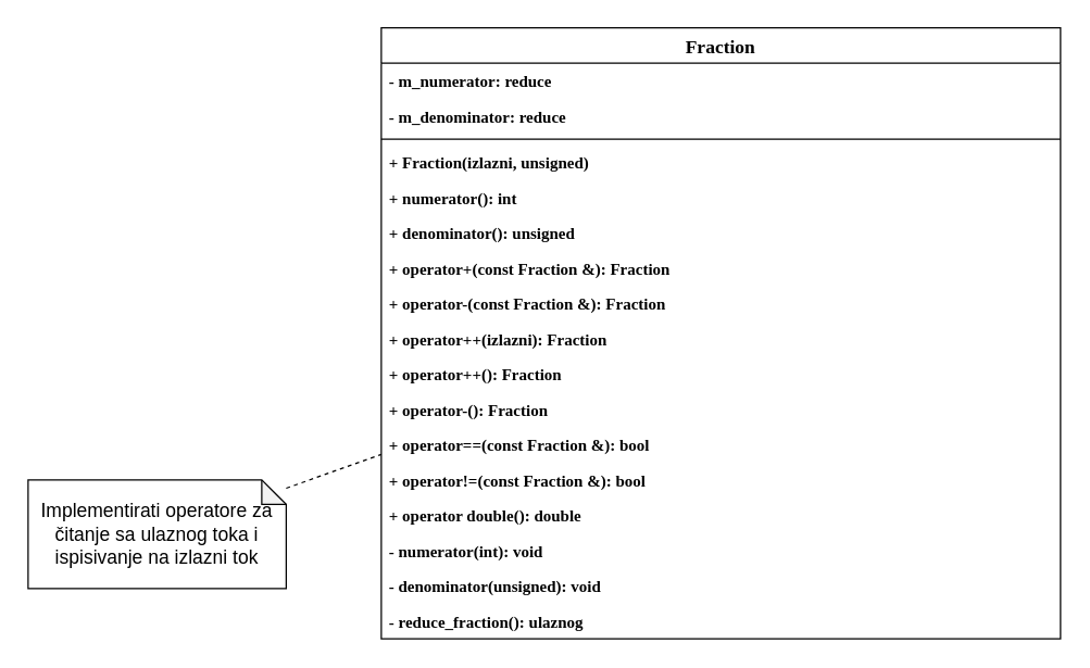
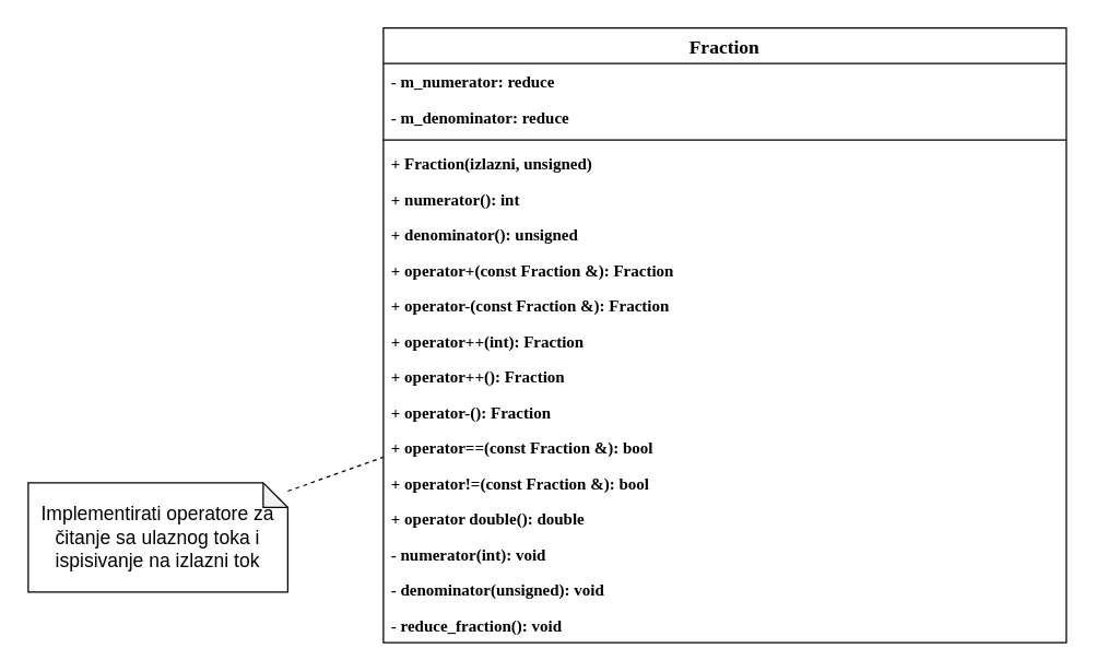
  <mxCell id="0" />
  <mxCell id="1" parent="0" />
  <mxCell id="2" value="Fraction" style="swimlane;fontStyle=1;align=center;verticalAlign=middle;childLayout=stackLayout;horizontal=1;startSize=26;horizontalStack=0;resizeParent=1;resizeParentMax=0;resizeLast=0;collapsible=1;marginBottom=0;fontFamily=Consolas;fontSize=14;" parent="1" vertex="1"><mxGeometry x="280" y="20" width="500" height="450" as="geometry" /></mxCell>
  <mxCell id="3" value="- m_numerator: reduce" style="text;strokeColor=none;fillColor=none;align=left;verticalAlign=top;spacingLeft=4;spacingRight=4;overflow=hidden;rotatable=0;points=[[0,0.5],[1,0.5]];portConstraint=eastwest;fontFamily=Consolas;fontStyle=1" parent="2" vertex="1"><mxGeometry y="26" width="500" height="26" as="geometry" /></mxCell>
  <mxCell id="4" value="- m_denominator: reduce" style="text;strokeColor=none;fillColor=none;align=left;verticalAlign=top;spacingLeft=4;spacingRight=4;overflow=hidden;rotatable=0;points=[[0,0.5],[1,0.5]];portConstraint=eastwest;fontFamily=Consolas;fontStyle=1" parent="2" vertex="1"><mxGeometry y="52" width="500" height="26" as="geometry" /></mxCell>
  <mxCell id="5" value="" style="line;strokeWidth=1;fillColor=none;align=left;verticalAlign=middle;spacingTop=-1;spacingLeft=3;spacingRight=3;rotatable=0;labelPosition=right;points=[];portConstraint=eastwest;fontFamily=Consolas;fontStyle=1" parent="2" vertex="1"><mxGeometry y="78" width="500" height="8" as="geometry" /></mxCell>
  <mxCell id="6" value="+ Fraction(izlazni, unsigned)" style="text;strokeColor=none;fillColor=none;align=left;verticalAlign=top;spacingLeft=4;spacingRight=4;overflow=hidden;rotatable=0;points=[[0,0.5],[1,0.5]];portConstraint=eastwest;fontFamily=Consolas;fontStyle=1" parent="2" vertex="1"><mxGeometry y="86" width="500" height="26" as="geometry" /></mxCell>
  <mxCell id="7" value="+ numerator(): int" style="text;strokeColor=none;fillColor=none;align=left;verticalAlign=top;spacingLeft=4;spacingRight=4;overflow=hidden;rotatable=0;points=[[0,0.5],[1,0.5]];portConstraint=eastwest;fontFamily=Consolas;fontStyle=1" parent="2" vertex="1"><mxGeometry y="112" width="500" height="26" as="geometry" /></mxCell>
  <mxCell id="8" value="+ denominator(): unsigned" style="text;strokeColor=none;fillColor=none;align=left;verticalAlign=top;spacingLeft=4;spacingRight=4;overflow=hidden;rotatable=0;points=[[0,0.5],[1,0.5]];portConstraint=eastwest;fontFamily=Consolas;fontStyle=1" parent="2" vertex="1"><mxGeometry y="138" width="500" height="26" as="geometry" /></mxCell>
  <mxCell id="9" value="+ operator+(const Fraction &amp;): Fraction" style="text;strokeColor=none;fillColor=none;align=left;verticalAlign=top;spacingLeft=4;spacingRight=4;overflow=hidden;rotatable=0;points=[[0,0.5],[1,0.5]];portConstraint=eastwest;fontFamily=Consolas;fontStyle=1" parent="2" vertex="1"><mxGeometry y="164" width="500" height="26" as="geometry" /></mxCell>
  <mxCell id="10" value="+ operator-(const Fraction &amp;): Fraction" style="text;strokeColor=none;fillColor=none;align=left;verticalAlign=top;spacingLeft=4;spacingRight=4;overflow=hidden;rotatable=0;points=[[0,0.5],[1,0.5]];portConstraint=eastwest;fontFamily=Consolas;fontStyle=1" parent="2" vertex="1"><mxGeometry y="190" width="500" height="26" as="geometry" /></mxCell>
- <mxCell id="11" value="+ operator++(izlazni): Fraction" style="text;strokeColor=none;fillColor=none;align=left;verticalAlign=top;spacingLeft=4;spacingRight=4;overflow=hidden;rotatable=0;points=[[0,0.5],[1,0.5]];portConstraint=eastwest;fontFamily=Consolas;fontStyle=1" parent="2" vertex="1"><mxGeometry y="216" width="500" height="26" as="geometry" /></mxCell>
+ <mxCell id="11" value="+ operator++(int): Fraction" style="text;strokeColor=none;fillColor=none;align=left;verticalAlign=top;spacingLeft=4;spacingRight=4;overflow=hidden;rotatable=0;points=[[0,0.5],[1,0.5]];portConstraint=eastwest;fontFamily=Consolas;fontStyle=1" parent="2" vertex="1"><mxGeometry y="216" width="500" height="26" as="geometry" /></mxCell>
  <mxCell id="12" value="+ operator++(): Fraction" style="text;strokeColor=none;fillColor=none;align=left;verticalAlign=top;spacingLeft=4;spacingRight=4;overflow=hidden;rotatable=0;points=[[0,0.5],[1,0.5]];portConstraint=eastwest;fontFamily=Consolas;fontStyle=1" parent="2" vertex="1"><mxGeometry y="242" width="500" height="26" as="geometry" /></mxCell>
  <mxCell id="13" value="+ operator-(): Fraction" style="text;strokeColor=none;fillColor=none;align=left;verticalAlign=top;spacingLeft=4;spacingRight=4;overflow=hidden;rotatable=0;points=[[0,0.5],[1,0.5]];portConstraint=eastwest;fontFamily=Consolas;fontStyle=1" parent="2" vertex="1"><mxGeometry y="268" width="500" height="26" as="geometry" /></mxCell>
  <mxCell id="14" value="+ operator==(const Fraction &amp;): bool" style="text;strokeColor=none;fillColor=none;align=left;verticalAlign=top;spacingLeft=4;spacingRight=4;overflow=hidden;rotatable=0;points=[[0,0.5],[1,0.5]];portConstraint=eastwest;fontFamily=Consolas;fontStyle=1" parent="2" vertex="1"><mxGeometry y="294" width="500" height="26" as="geometry" /></mxCell>
  <mxCell id="15" value="+ operator!=(const Fraction &amp;): bool" style="text;strokeColor=none;fillColor=none;align=left;verticalAlign=top;spacingLeft=4;spacingRight=4;overflow=hidden;rotatable=0;points=[[0,0.5],[1,0.5]];portConstraint=eastwest;fontFamily=Consolas;fontStyle=1" parent="2" vertex="1"><mxGeometry y="320" width="500" height="26" as="geometry" /></mxCell>
  <mxCell id="16" value="+ operator double(): double" style="text;strokeColor=none;fillColor=none;align=left;verticalAlign=top;spacingLeft=4;spacingRight=4;overflow=hidden;rotatable=0;points=[[0,0.5],[1,0.5]];portConstraint=eastwest;fontFamily=Consolas;fontStyle=1" parent="2" vertex="1"><mxGeometry y="346" width="500" height="26" as="geometry" /></mxCell>
  <mxCell id="17" value="- numerator(int): void" style="text;strokeColor=none;fillColor=none;align=left;verticalAlign=top;spacingLeft=4;spacingRight=4;overflow=hidden;rotatable=0;points=[[0,0.5],[1,0.5]];portConstraint=eastwest;fontFamily=Consolas;fontStyle=1" parent="2" vertex="1"><mxGeometry y="372" width="500" height="26" as="geometry" /></mxCell>
  <mxCell id="18" value="- denominator(unsigned): void" style="text;strokeColor=none;fillColor=none;align=left;verticalAlign=top;spacingLeft=4;spacingRight=4;overflow=hidden;rotatable=0;points=[[0,0.5],[1,0.5]];portConstraint=eastwest;fontFamily=Consolas;fontStyle=1" parent="2" vertex="1"><mxGeometry y="398" width="500" height="26" as="geometry" /></mxCell>
- <mxCell id="19" value="- reduce_fraction(): ulaznog" style="text;strokeColor=none;fillColor=none;align=left;verticalAlign=top;spacingLeft=4;spacingRight=4;overflow=hidden;rotatable=0;points=[[0,0.5],[1,0.5]];portConstraint=eastwest;fontFamily=Consolas;fontStyle=1" parent="2" vertex="1"><mxGeometry y="424" width="500" height="26" as="geometry" /></mxCell>
+ <mxCell id="19" value="- reduce_fraction(): void" style="text;strokeColor=none;fillColor=none;align=left;verticalAlign=top;spacingLeft=4;spacingRight=4;overflow=hidden;rotatable=0;points=[[0,0.5],[1,0.5]];portConstraint=eastwest;fontFamily=Consolas;fontStyle=1" parent="2" vertex="1"><mxGeometry y="424" width="500" height="26" as="geometry" /></mxCell>
  <mxCell id="20" value="Implementirati operatore za čitanje sa ulaznog toka i ispisivanje na izlazni tok" style="shape=note;whiteSpace=wrap;html=1;backgroundOutline=1;darkOpacity=0.05;fontSize=14;verticalAlign=middle;size=18;" vertex="1" parent="1"><mxGeometry x="20" y="353" width="190" height="80" as="geometry" /></mxCell>
  <mxCell id="21" value="" style="endArrow=none;dashed=1;html=1;" edge="1" parent="1" source="20" target="2"><mxGeometry width="50" height="50" relative="1" as="geometry"><mxPoint x="80" y="540" as="sourcePoint" /><mxPoint x="130" y="490" as="targetPoint" /></mxGeometry></mxCell>
